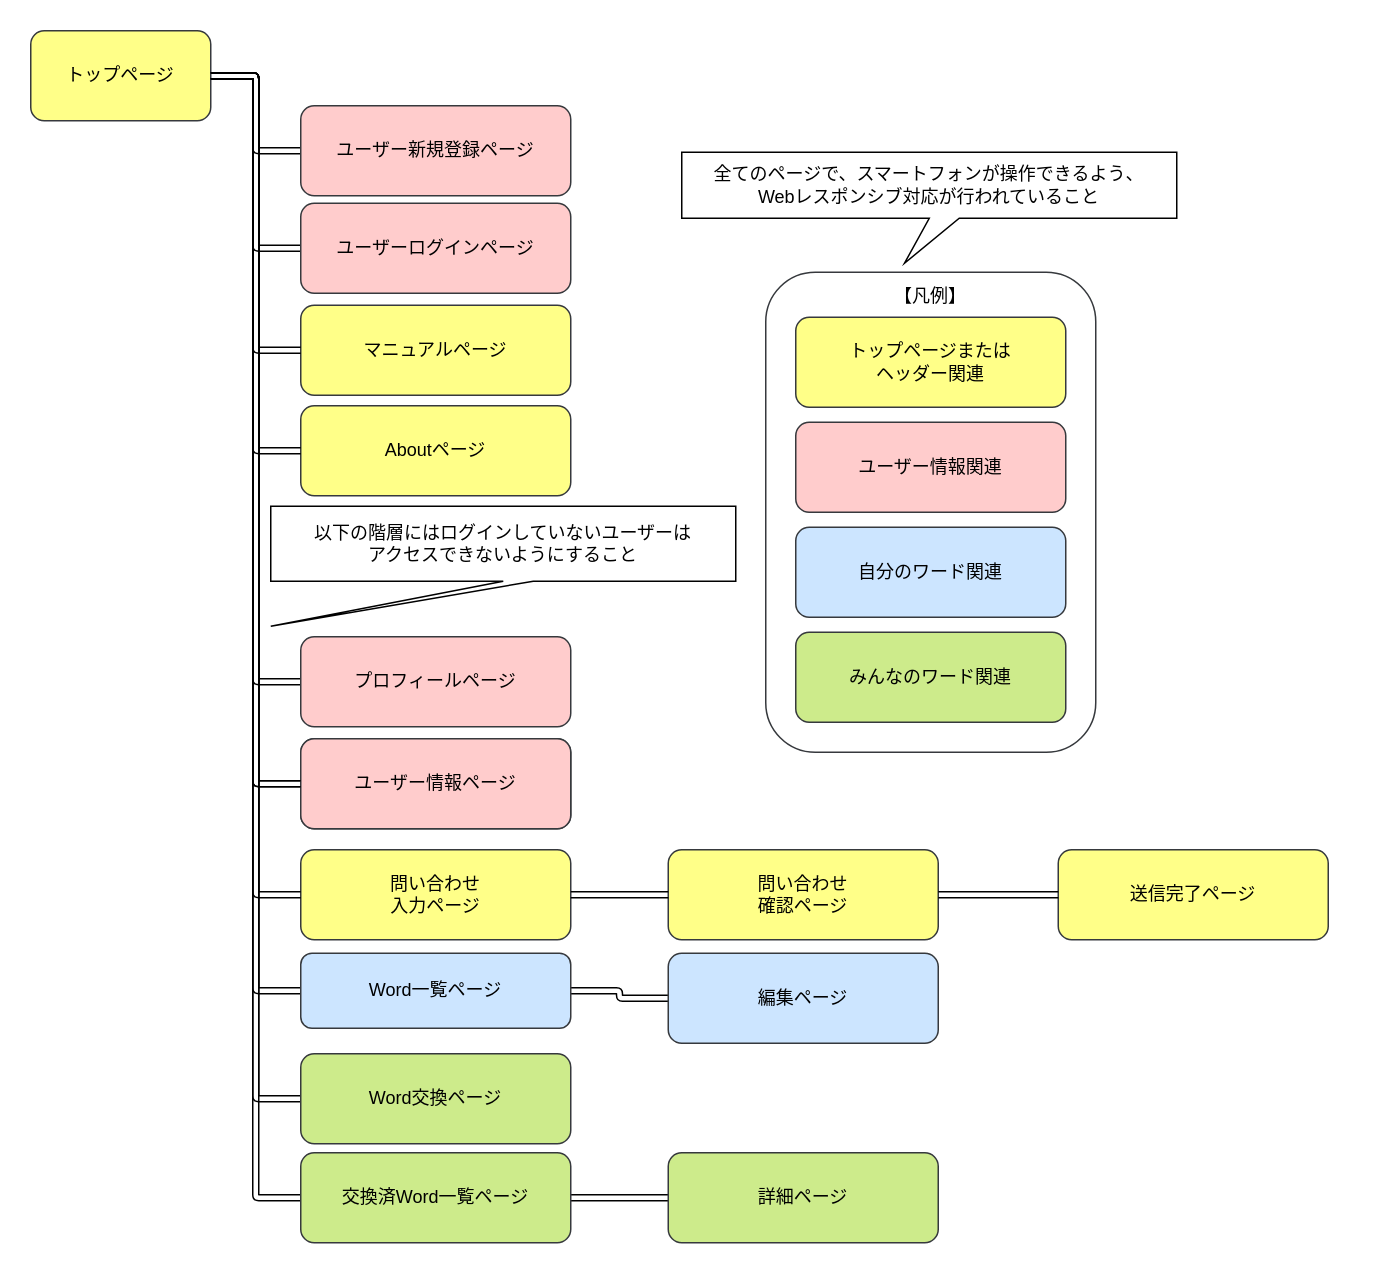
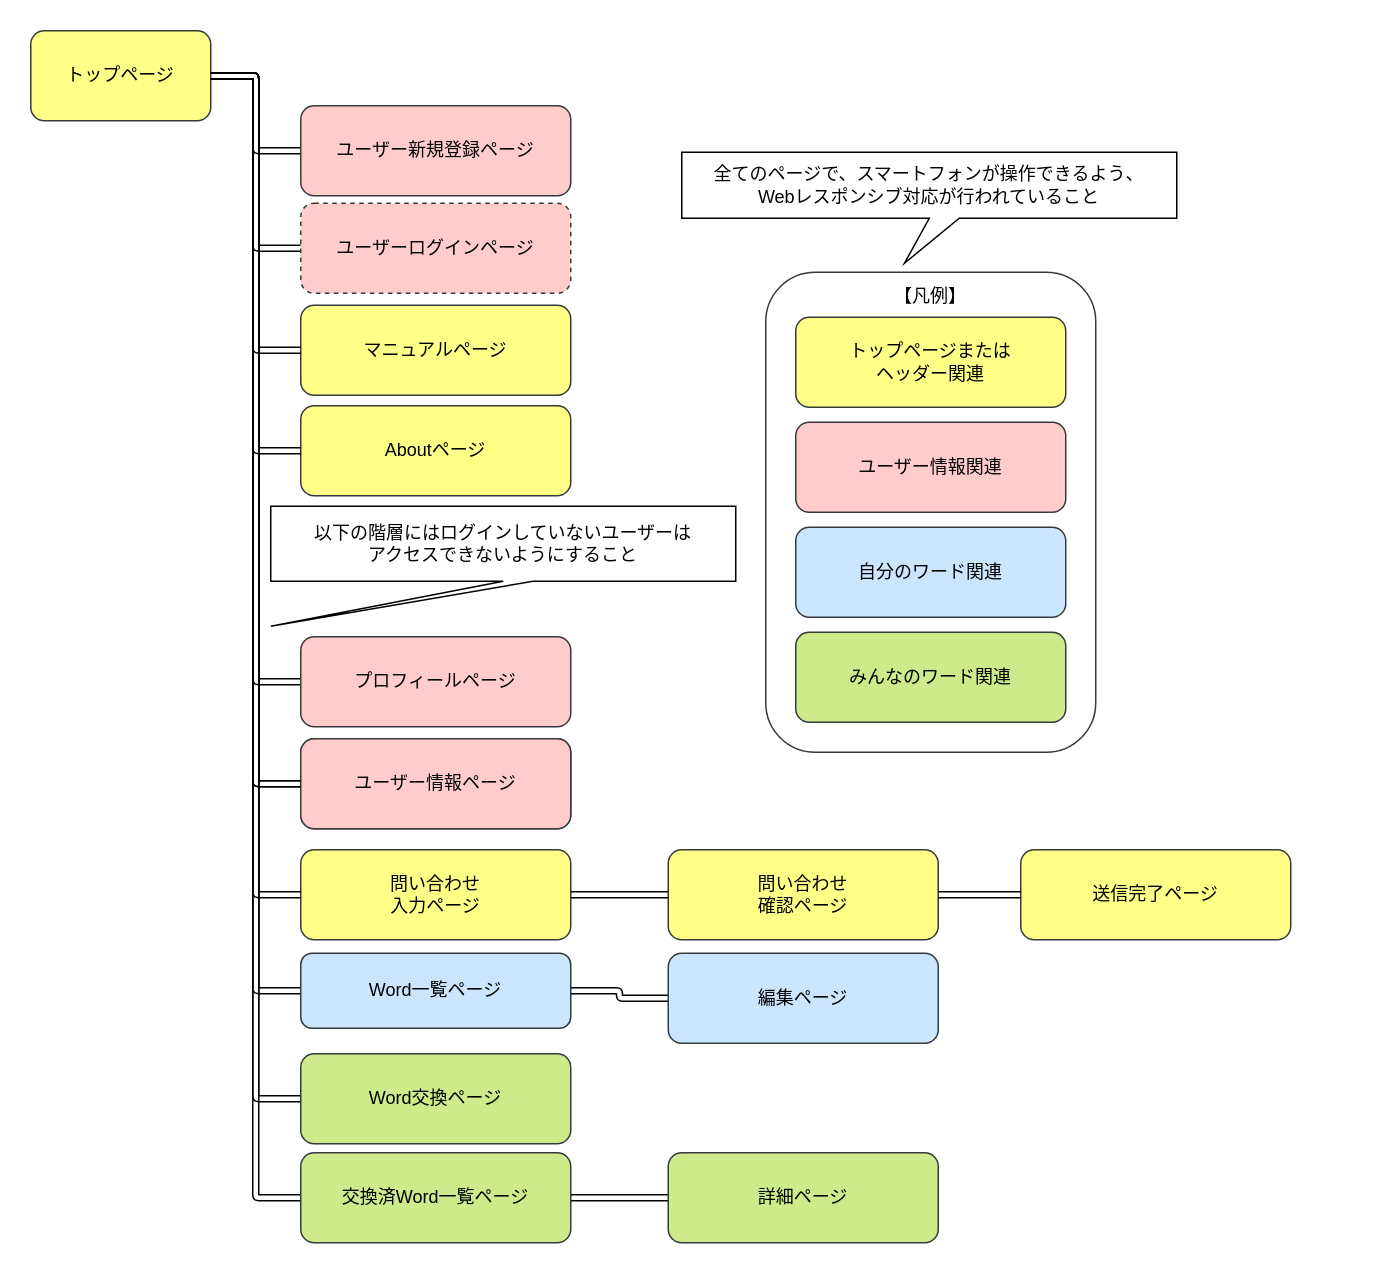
  <mxCell id="0" />
  <mxCell id="1" parent="0" />
  <mxCell id="2" style="edgeStyle=orthogonalEdgeStyle;html=1;fontColor=#000000;entryX=0;entryY=0.5;entryDx=0;entryDy=0;exitX=1;exitY=0.5;exitDx=0;exitDy=0;shape=link;" parent="1" source="9" target="11" edge="1"><mxGeometry relative="1" as="geometry" /></mxCell>
  <mxCell id="3" style="edgeStyle=orthogonalEdgeStyle;shape=link;html=1;entryX=0;entryY=0.5;entryDx=0;entryDy=0;fontColor=#000000;" parent="1" source="9" target="10" edge="1"><mxGeometry relative="1" as="geometry" /></mxCell>
  <mxCell id="4" style="edgeStyle=orthogonalEdgeStyle;shape=link;html=1;entryX=0;entryY=0.5;entryDx=0;entryDy=0;fontColor=#000000;" parent="1" source="9" target="12" edge="1"><mxGeometry relative="1" as="geometry" /></mxCell>
  <mxCell id="5" style="edgeStyle=orthogonalEdgeStyle;shape=link;html=1;entryX=0;entryY=0.5;entryDx=0;entryDy=0;fontColor=#000000;" parent="1" source="9" target="14" edge="1"><mxGeometry relative="1" as="geometry" /></mxCell>
  <mxCell id="6" style="edgeStyle=orthogonalEdgeStyle;shape=link;html=1;entryX=0;entryY=0.5;entryDx=0;entryDy=0;fontColor=#000000;" parent="1" source="9" target="16" edge="1"><mxGeometry relative="1" as="geometry" /></mxCell>
  <mxCell id="7" style="edgeStyle=orthogonalEdgeStyle;html=1;exitX=1;exitY=0.5;exitDx=0;exitDy=0;entryX=0;entryY=0.5;entryDx=0;entryDy=0;shape=link;" parent="1" source="9" target="21" edge="1"><mxGeometry relative="1" as="geometry" /></mxCell>
  <mxCell id="8" style="edgeStyle=orthogonalEdgeStyle;shape=link;html=1;entryX=0;entryY=0.5;entryDx=0;entryDy=0;" parent="1" source="9" target="17" edge="1"><mxGeometry relative="1" as="geometry" /></mxCell>
  <mxCell id="9" value="&lt;font color=&quot;#000000&quot;&gt;トップページ&lt;/font&gt;" style="rounded=1;whiteSpace=wrap;html=1;fillColor=#ffff88;strokeColor=#36393d;" parent="1" vertex="1"><mxGeometry x="20" y="20" width="120" height="60" as="geometry" /></mxCell>
- <mxCell id="10" value="&lt;font color=&quot;#000000&quot;&gt;ユーザーログインページ&lt;/font&gt;" style="rounded=1;whiteSpace=wrap;html=1;fillColor=#ffcccc;strokeColor=#36393d;" parent="1" vertex="1"><mxGeometry x="200" y="135" width="180" height="60" as="geometry" /></mxCell>
+ <mxCell id="10" value="&lt;font color=&quot;#000000&quot;&gt;ユーザーログインページ&lt;/font&gt;" style="rounded=1;whiteSpace=wrap;html=1;fillColor=#ffcccc;strokeColor=#36393d;dashed=1;" parent="1" vertex="1"><mxGeometry x="200" y="135" width="180" height="60" as="geometry" /></mxCell>
  <mxCell id="11" value="&lt;font color=&quot;#000000&quot;&gt;ユーザー新規登録ページ&lt;/font&gt;" style="rounded=1;whiteSpace=wrap;html=1;fillColor=#ffcccc;strokeColor=#36393d;" parent="1" vertex="1"><mxGeometry x="200" y="70" width="180" height="60" as="geometry" /></mxCell>
  <mxCell id="12" value="&lt;font color=&quot;#000000&quot;&gt;プロフィールページ&lt;/font&gt;" style="rounded=1;whiteSpace=wrap;html=1;fillColor=#ffcccc;strokeColor=#36393d;" parent="1" vertex="1"><mxGeometry x="200" y="424" width="180" height="60" as="geometry" /></mxCell>
  <mxCell id="13" style="edgeStyle=orthogonalEdgeStyle;html=1;entryX=0;entryY=0.5;entryDx=0;entryDy=0;shape=link;" parent="1" source="14" target="18" edge="1"><mxGeometry relative="1" as="geometry" /></mxCell>
  <mxCell id="14" value="&lt;font color=&quot;#000000&quot;&gt;Word一覧ページ&lt;/font&gt;" style="rounded=1;whiteSpace=wrap;html=1;fillColor=#cce5ff;strokeColor=#36393d;" parent="1" vertex="1"><mxGeometry x="200" y="635" width="180" height="50" as="geometry" /></mxCell>
  <mxCell id="15" style="edgeStyle=orthogonalEdgeStyle;shape=link;html=1;entryX=0;entryY=0.5;entryDx=0;entryDy=0;fontColor=#000000;" parent="1" source="16" target="19" edge="1"><mxGeometry relative="1" as="geometry" /></mxCell>
  <mxCell id="16" value="&lt;font color=&quot;#000000&quot;&gt;交換済Word一覧ページ&lt;/font&gt;" style="rounded=1;whiteSpace=wrap;html=1;fillColor=#cdeb8b;strokeColor=#36393d;" parent="1" vertex="1"><mxGeometry x="200" y="768" width="180" height="60" as="geometry" /></mxCell>
  <mxCell id="17" value="&lt;font color=&quot;#000000&quot;&gt;登録ページ&lt;/font&gt;" style="rounded=1;whiteSpace=wrap;html=1;fillColor=#cce5ff;strokeColor=#36393d;" parent="1" vertex="1"><mxGeometry x="200" y="492" width="180" height="60" as="geometry" /></mxCell>
  <mxCell id="18" value="&lt;font color=&quot;#000000&quot;&gt;編集ページ&lt;/font&gt;" style="rounded=1;whiteSpace=wrap;html=1;fillColor=#cce5ff;strokeColor=#36393d;" parent="1" vertex="1"><mxGeometry x="445" y="635" width="180" height="60" as="geometry" /></mxCell>
  <mxCell id="19" value="&lt;font color=&quot;#000000&quot;&gt;詳細ページ&lt;/font&gt;" style="rounded=1;whiteSpace=wrap;html=1;fillColor=#cdeb8b;strokeColor=#36393d;" parent="1" vertex="1"><mxGeometry x="445" y="768" width="180" height="60" as="geometry" /></mxCell>
  <mxCell id="20" value="以下の階層にはログインしていないユーザーは&lt;br&gt;アクセスできないようにすること" style="shape=callout;whiteSpace=wrap;html=1;perimeter=calloutPerimeter;fontColor=#000000;fillColor=#FFFFFF;position2=0;" parent="1" vertex="1"><mxGeometry x="180" y="337" width="310" height="80" as="geometry" /></mxCell>
  <mxCell id="21" value="&lt;font color=&quot;#000000&quot;&gt;Word交換ページ&lt;/font&gt;" style="rounded=1;whiteSpace=wrap;html=1;fillColor=#cdeb8b;strokeColor=#36393d;" parent="1" vertex="1"><mxGeometry x="200" y="702" width="180" height="60" as="geometry" /></mxCell>
  <mxCell id="22" value="&lt;font color=&quot;#000000&quot;&gt;マニュアルページ&lt;/font&gt;" style="rounded=1;whiteSpace=wrap;html=1;fillColor=#ffff88;strokeColor=#36393d;" parent="1" vertex="1"><mxGeometry x="200" y="203" width="180" height="60" as="geometry" /></mxCell>
  <mxCell id="23" style="edgeStyle=orthogonalEdgeStyle;shape=link;html=1;entryX=0;entryY=0.5;entryDx=0;entryDy=0;exitX=1;exitY=0.5;exitDx=0;exitDy=0;" parent="1" source="9" target="22" edge="1"><mxGeometry relative="1" as="geometry"><mxPoint x="150" y="60" as="sourcePoint" /><mxPoint x="210" y="605" as="targetPoint" /></mxGeometry></mxCell>
  <mxCell id="24" value="&lt;font color=&quot;#000000&quot;&gt;Aboutページ&lt;/font&gt;" style="rounded=1;whiteSpace=wrap;html=1;fillColor=#ffff88;strokeColor=#36393d;" parent="1" vertex="1"><mxGeometry x="200" y="270" width="180" height="60" as="geometry" /></mxCell>
  <mxCell id="25" style="edgeStyle=orthogonalEdgeStyle;shape=link;html=1;entryX=0;entryY=0.5;entryDx=0;entryDy=0;exitX=1;exitY=0.5;exitDx=0;exitDy=0;" parent="1" source="9" target="24" edge="1"><mxGeometry relative="1" as="geometry"><mxPoint x="150" y="60" as="sourcePoint" /><mxPoint x="210" y="270" as="targetPoint" /></mxGeometry></mxCell>
  <mxCell id="26" value="" style="group" parent="1" vertex="1" connectable="0"><mxGeometry x="510" y="181" width="390" height="320" as="geometry" /></mxCell>
  <mxCell id="27" value="&lt;font color=&quot;#000000&quot;&gt;【凡例】&lt;br&gt;&lt;br&gt;&lt;br&gt;&lt;br&gt;&lt;br&gt;&lt;br&gt;&lt;br&gt;&lt;br&gt;&lt;br&gt;&lt;br&gt;&lt;br&gt;&lt;br&gt;&lt;br&gt;&lt;br&gt;&lt;br&gt;&lt;br&gt;&lt;br&gt;&lt;br&gt;&lt;br&gt;&lt;br&gt;&lt;br&gt;&lt;/font&gt;" style="rounded=1;whiteSpace=wrap;html=1;fillColor=#FFFFFF;strokeColor=#36393d;" parent="26" vertex="1"><mxGeometry width="220" height="320" as="geometry" /></mxCell>
  <mxCell id="28" value="&lt;font color=&quot;#000000&quot;&gt;トップページまたは&lt;br&gt;ヘッダー関連&lt;br&gt;&lt;/font&gt;" style="rounded=1;whiteSpace=wrap;html=1;fillColor=#ffff88;strokeColor=#36393d;" parent="26" vertex="1"><mxGeometry x="20" y="30" width="180" height="60" as="geometry" /></mxCell>
  <mxCell id="29" value="&lt;font color=&quot;#000000&quot;&gt;ユーザー情報関連&lt;/font&gt;" style="rounded=1;whiteSpace=wrap;html=1;fillColor=#ffcccc;strokeColor=#36393d;" parent="26" vertex="1"><mxGeometry x="20" y="100" width="180" height="60" as="geometry" /></mxCell>
  <mxCell id="30" value="&lt;font color=&quot;#000000&quot;&gt;自分のワード関連&lt;/font&gt;" style="rounded=1;whiteSpace=wrap;html=1;fillColor=#cce5ff;strokeColor=#36393d;" parent="26" vertex="1"><mxGeometry x="20" y="170" width="180" height="60" as="geometry" /></mxCell>
  <mxCell id="31" value="&lt;font color=&quot;#000000&quot;&gt;みんなのワード関連&lt;/font&gt;" style="rounded=1;whiteSpace=wrap;html=1;fillColor=#cdeb8b;strokeColor=#36393d;" parent="26" vertex="1"><mxGeometry x="20" y="240" width="180" height="60" as="geometry" /></mxCell>
  <mxCell id="32" value="&lt;font color=&quot;#000000&quot;&gt;ユーザー情報ページ&lt;/font&gt;" style="rounded=1;whiteSpace=wrap;html=1;fillColor=#ffcccc;strokeColor=#36393d;" parent="1" vertex="1"><mxGeometry x="200" y="492" width="180" height="60" as="geometry" /></mxCell>
  <mxCell id="33" style="edgeStyle=orthogonalEdgeStyle;shape=link;html=1;entryX=0;entryY=0.5;entryDx=0;entryDy=0;fontColor=#000000;exitX=1;exitY=0.5;exitDx=0;exitDy=0;" parent="1" source="9" target="32" edge="1"><mxGeometry relative="1" as="geometry"><mxPoint x="150" y="60" as="sourcePoint" /><mxPoint x="210" y="464" as="targetPoint" /></mxGeometry></mxCell>
  <mxCell id="34" value="全てのページで、スマートフォンが操作できるよう、&lt;br&gt;Webレスポンシブ対応が行われていること" style="shape=callout;whiteSpace=wrap;html=1;perimeter=calloutPerimeter;fontColor=#000000;fillColor=#FFFFFF;position2=0.45;" parent="1" vertex="1"><mxGeometry x="454" y="101" width="330" height="74" as="geometry" /></mxCell>
  <mxCell id="35" value="&lt;font color=&quot;#000000&quot;&gt;問い合わせ&lt;br&gt;入力ページ&lt;/font&gt;" style="rounded=1;whiteSpace=wrap;html=1;fillColor=#ffff88;strokeColor=#36393d;" vertex="1" parent="1"><mxGeometry x="200" y="566" width="180" height="60" as="geometry" /></mxCell>
  <mxCell id="36" style="edgeStyle=orthogonalEdgeStyle;shape=link;html=1;entryX=0;entryY=0.5;entryDx=0;entryDy=0;fontColor=#000000;exitX=1;exitY=0.5;exitDx=0;exitDy=0;" edge="1" parent="1" source="9" target="35"><mxGeometry relative="1" as="geometry"><mxPoint x="150" y="60" as="sourcePoint" /><mxPoint x="210" y="532" as="targetPoint" /></mxGeometry></mxCell>
  <mxCell id="37" value="&lt;font color=&quot;#000000&quot;&gt;問い合わせ&lt;br&gt;確認ページ&lt;/font&gt;" style="rounded=1;whiteSpace=wrap;html=1;fillColor=#ffff88;strokeColor=#36393d;" vertex="1" parent="1"><mxGeometry x="445" y="566" width="180" height="60" as="geometry" /></mxCell>
- <mxCell id="38" value="&lt;font color=&quot;#000000&quot;&gt;送信完了ページ&lt;/font&gt;" style="rounded=1;whiteSpace=wrap;html=1;fillColor=#ffff88;strokeColor=#36393d;" vertex="1" parent="1"><mxGeometry x="705" y="566" width="180" height="60" as="geometry" /></mxCell>
+ <mxCell id="38" value="&lt;font color=&quot;#000000&quot;&gt;送信完了ページ&lt;/font&gt;" style="rounded=1;whiteSpace=wrap;html=1;fillColor=#ffff88;strokeColor=#36393d;" vertex="1" parent="1"><mxGeometry x="680" y="566" width="180" height="60" as="geometry" /></mxCell>
  <mxCell id="39" style="edgeStyle=orthogonalEdgeStyle;html=1;entryX=0;entryY=0.5;entryDx=0;entryDy=0;shape=link;exitX=1;exitY=0.5;exitDx=0;exitDy=0;" edge="1" parent="1" source="35" target="37"><mxGeometry relative="1" as="geometry"><mxPoint x="389" y="616" as="sourcePoint" /><mxPoint x="454" y="616" as="targetPoint" /></mxGeometry></mxCell>
  <mxCell id="40" style="edgeStyle=orthogonalEdgeStyle;html=1;entryX=0;entryY=0.5;entryDx=0;entryDy=0;shape=link;exitX=1;exitY=0.5;exitDx=0;exitDy=0;" edge="1" parent="1" source="37" target="38"><mxGeometry relative="1" as="geometry"><mxPoint x="710" y="686" as="sourcePoint" /><mxPoint x="784" y="706" as="targetPoint" /></mxGeometry></mxCell>
